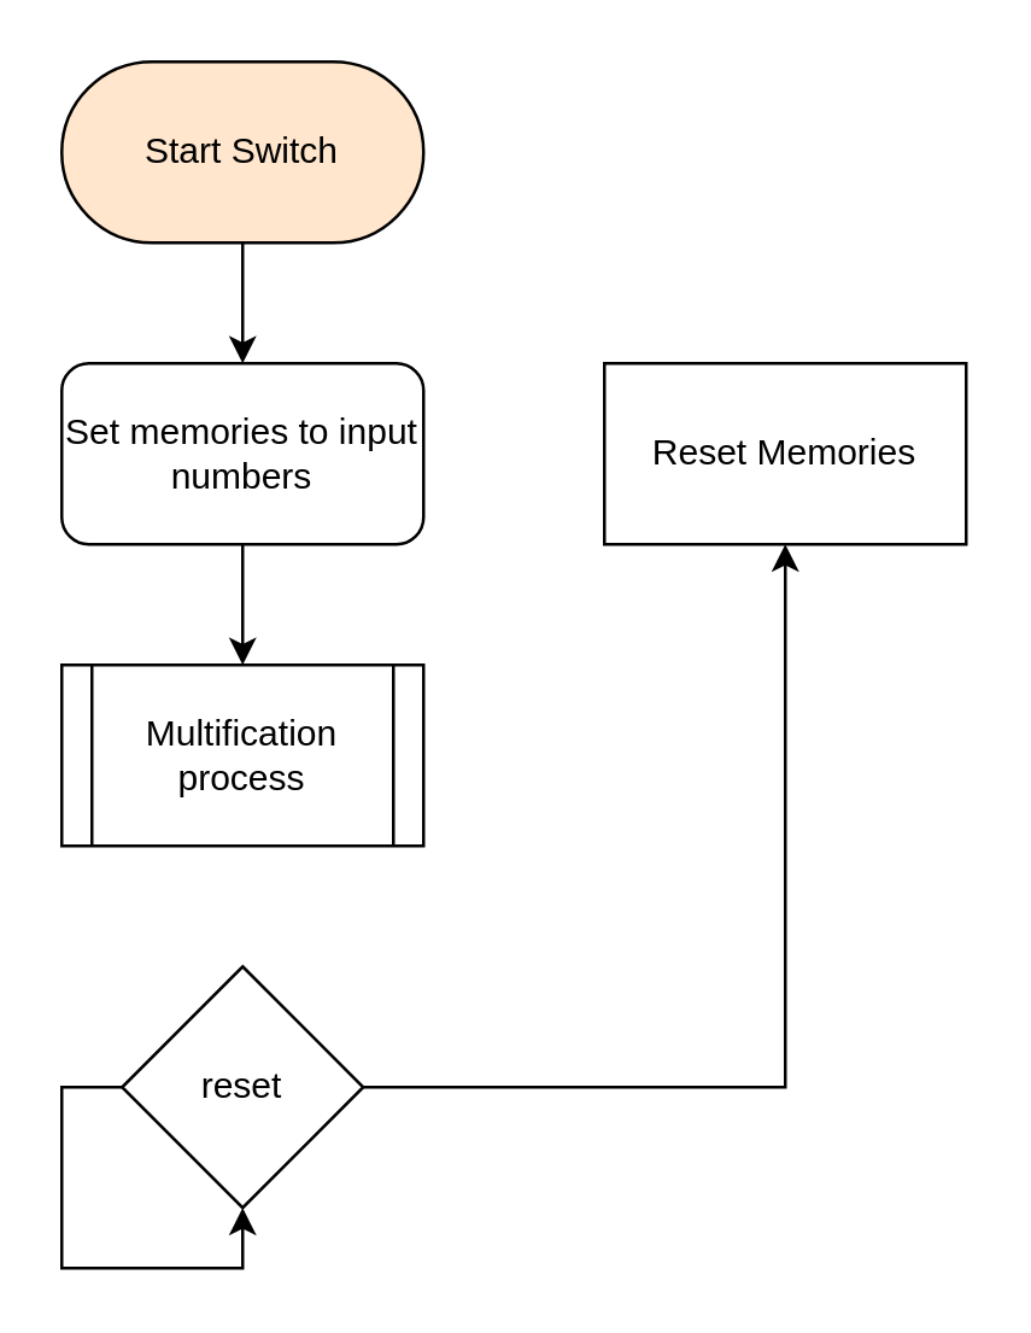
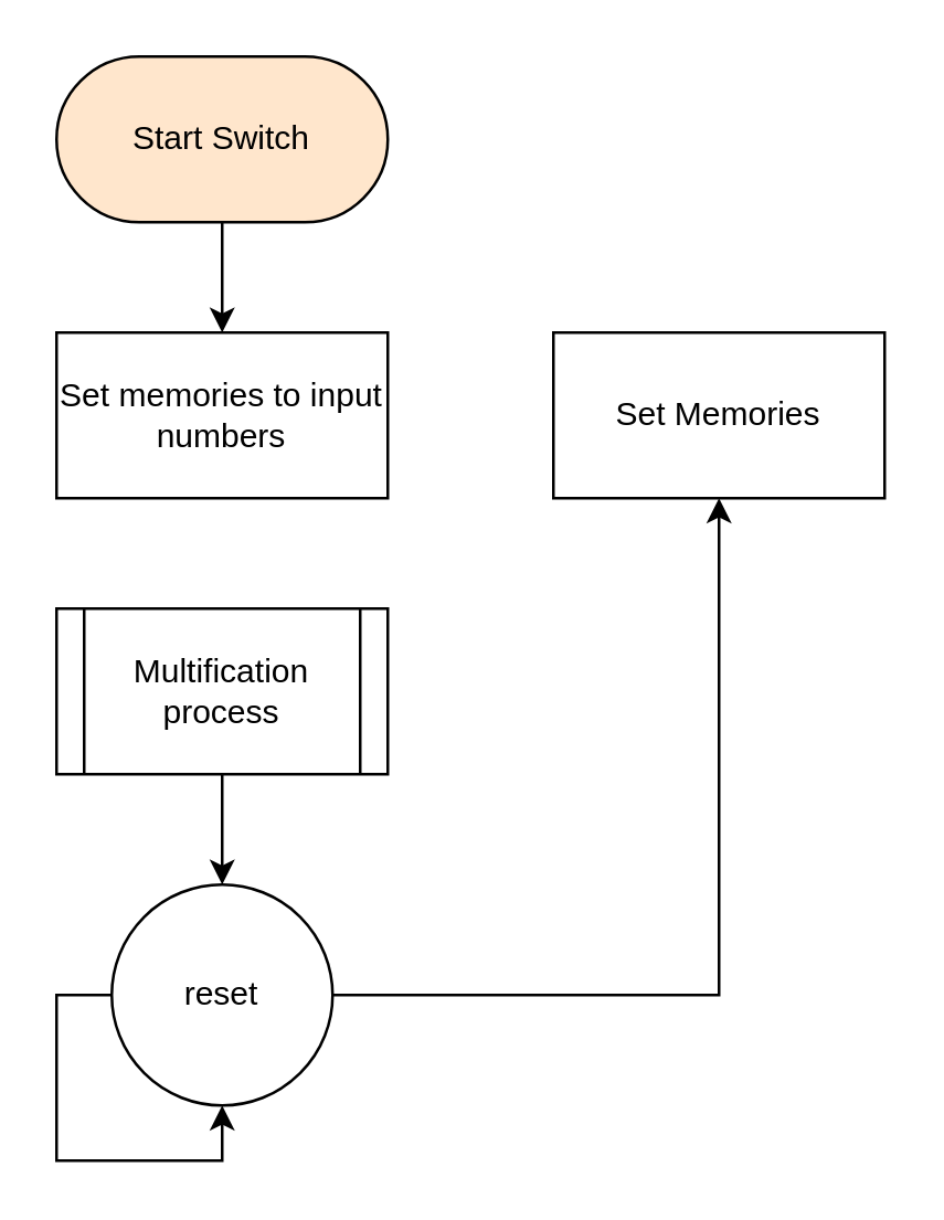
  <mxCell id="0" />
  <mxCell id="1" parent="0" />
+ <mxCell id="2" style="edgeStyle=orthogonalEdgeStyle;rounded=0;orthogonalLoop=1;jettySize=auto;html=1;exitX=0.5;exitY=1;exitDx=0;exitDy=0;" parent="1" source="3" target="7" edge="1"><mxGeometry relative="1" as="geometry"><mxPoint x="80" y="290" as="targetPoint" /></mxGeometry></mxCell>
  <mxCell id="3" value="Multification process" style="shape=process;whiteSpace=wrap;html=1;backgroundOutline=1;size=0.083;" parent="1" vertex="1"><mxGeometry x="20" y="220" width="120" height="60" as="geometry" /></mxCell>
  <mxCell id="4" style="edgeStyle=orthogonalEdgeStyle;rounded=0;orthogonalLoop=1;jettySize=auto;html=1;exitX=0.5;exitY=1;exitDx=0;exitDy=0;entryX=0.5;entryY=0;entryDx=0;entryDy=0;" parent="1" source="5" target="11" edge="1"><mxGeometry relative="1" as="geometry" /></mxCell>
  <mxCell id="5" value="&lt;div&gt;Start Switch&lt;/div&gt;" style="rounded=1;whiteSpace=wrap;html=1;arcSize=50;fillColor=#ffe6cc;" parent="1" vertex="1"><mxGeometry x="20" y="20" width="120" height="60" as="geometry" /></mxCell>
  <mxCell id="6" style="edgeStyle=orthogonalEdgeStyle;rounded=0;orthogonalLoop=1;jettySize=auto;html=1;exitX=1;exitY=0.5;exitDx=0;exitDy=0;entryX=0.5;entryY=1;entryDx=0;entryDy=0;" parent="1" source="7" target="9" edge="1"><mxGeometry relative="1" as="geometry" /></mxCell>
- <mxCell id="7" value="reset" style="rhombus;whiteSpace=wrap;html=1;" parent="1" vertex="1"><mxGeometry x="40" y="320" width="80" height="80" as="geometry" /></mxCell>
+ <mxCell id="7" value="reset" style="ellipse;whiteSpace=wrap;html=1;" parent="1" vertex="1"><mxGeometry x="40" y="320" width="80" height="80" as="geometry" /></mxCell>
  <mxCell id="8" style="edgeStyle=orthogonalEdgeStyle;rounded=0;orthogonalLoop=1;jettySize=auto;html=1;exitX=0;exitY=0.5;exitDx=0;exitDy=0;" parent="1" source="7" target="7" edge="1"><mxGeometry relative="1" as="geometry"><Array as="points"><mxPoint x="20" y="360" /><mxPoint x="20" y="420" /><mxPoint x="80" y="420" /></Array></mxGeometry></mxCell>
- <mxCell id="9" value="&lt;div&gt;Reset Memories&lt;/div&gt;" style="rounded=0;whiteSpace=wrap;html=1;" parent="1" vertex="1"><mxGeometry x="200" y="120" width="120" height="60" as="geometry" /></mxCell>
- <mxCell id="10" style="edgeStyle=orthogonalEdgeStyle;rounded=0;orthogonalLoop=1;jettySize=auto;html=1;exitX=0.5;exitY=1;exitDx=0;exitDy=0;entryX=0.5;entryY=0;entryDx=0;entryDy=0;" parent="1" source="11" target="3" edge="1"><mxGeometry relative="1" as="geometry" /></mxCell>
- <mxCell id="11" value="&lt;div&gt;Set memories to input numbers&lt;/div&gt;" style="whiteSpace=wrap;html=1;rounded=1;" parent="1" vertex="1"><mxGeometry x="20" y="120" width="120" height="60" as="geometry" /></mxCell>
+ <mxCell id="9" value="&lt;div&gt;Set Memories&lt;/div&gt;" style="rounded=0;whiteSpace=wrap;html=1;" parent="1" vertex="1"><mxGeometry x="200" y="120" width="120" height="60" as="geometry" /></mxCell>
+ <mxCell id="11" value="&lt;div&gt;Set memories to input numbers&lt;/div&gt;" style="rounded=0;whiteSpace=wrap;html=1;" parent="1" vertex="1"><mxGeometry x="20" y="120" width="120" height="60" as="geometry" /></mxCell>
